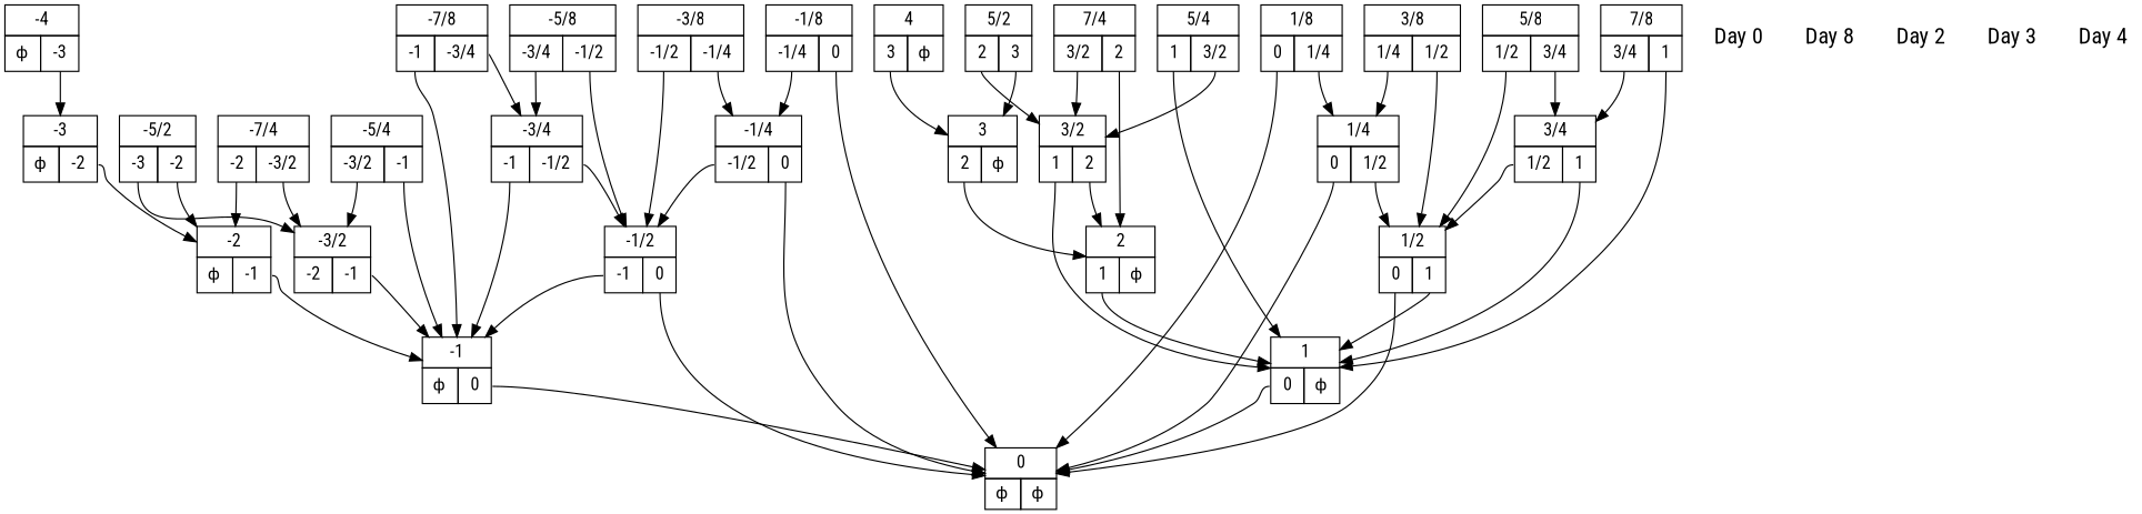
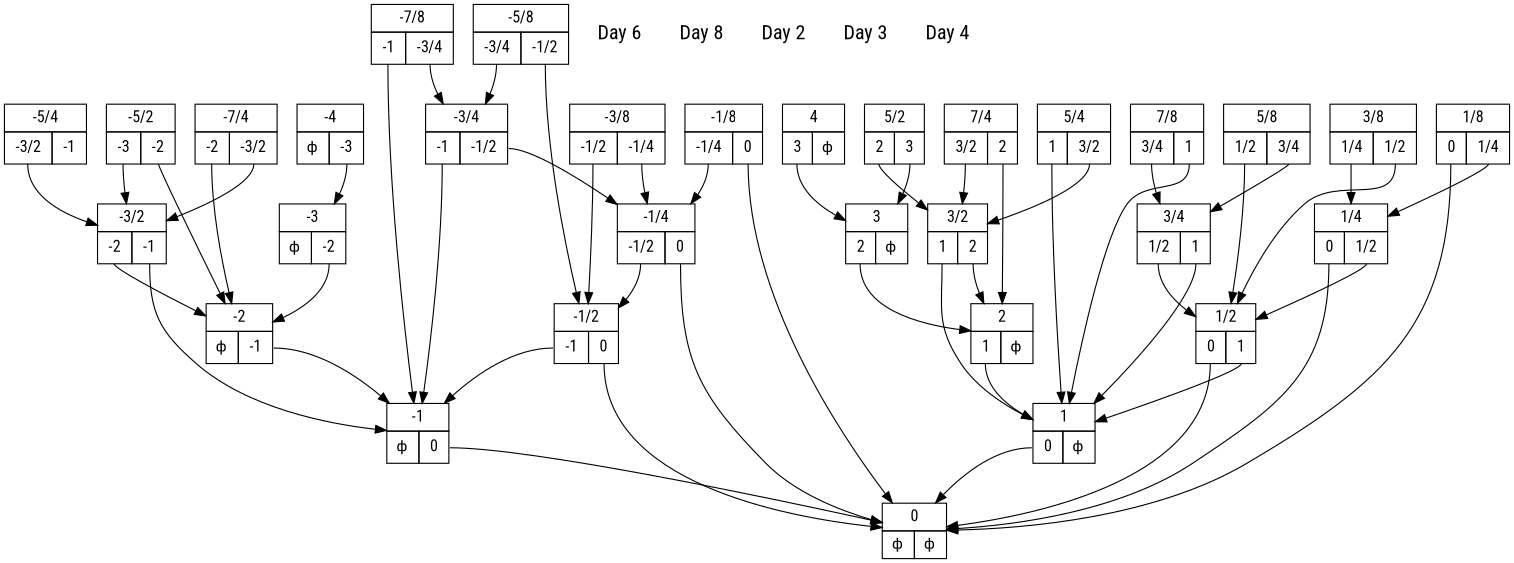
  digraph {
    fontname="Roboto Condensed"
    node [fontname="Roboto Condensed" margin=0 shape=none]
    edge [fontname="Roboto Condensed" tailport=R]
    n1 [label=<<TABLE BORDER="0" CELLBORDER="1" CELLSPACING="0" CELLPADDING="4">          <TR><TD COLSPAN="2">0</TD></TR>          <TR><TD PORT="L"> ϕ </TD><TD PORT="R"> ϕ </TD></TR>          </TABLE>>]
-   n2 [fontsize=18 label="Day 0" margin=""]
+   n2 [fontsize=18 label="Day 6" margin=""]
    n3 [fontsize=18 label="Day 8" margin=""]
    n4 [label=<<TABLE BORDER="0" CELLBORDER="1" CELLSPACING="0" CELLPADDING="4">          <TR><TD COLSPAN="2">-1</TD></TR>          <TR><TD PORT="L"> ϕ </TD><TD PORT="R"> <TABLE BORDER="0" CELLBORDER="0" CELLPADDING="0"><TR><TD PORT="0,1"> 0 </TD> &nbsp; </TR></TABLE> </TD></TR>          </TABLE>>]
    n5 [label=<<TABLE BORDER="0" CELLBORDER="1" CELLSPACING="0" CELLPADDING="4">          <TR><TD COLSPAN="2">1</TD></TR>          <TR><TD PORT="L"> <TABLE BORDER="0" CELLBORDER="0" CELLPADDING="0"><TR><TD PORT="0,1"> 0 </TD> &nbsp; </TR></TABLE> </TD><TD PORT="R"> ϕ </TD></TR>          </TABLE>>]
    n6 [fontsize=18 label="Day 2" margin=""]
    n7 [label=<<TABLE BORDER="0" CELLBORDER="1" CELLSPACING="0" CELLPADDING="4">          <TR><TD COLSPAN="2">-2</TD></TR>          <TR><TD PORT="L"> ϕ </TD><TD PORT="R"> <TABLE BORDER="0" CELLBORDER="0" CELLPADDING="0"><TR><TD PORT="-1,1"> -1 </TD> &nbsp; </TR></TABLE> </TD></TR>          </TABLE>>]
    n8 [label=<<TABLE BORDER="0" CELLBORDER="1" CELLSPACING="0" CELLPADDING="4">          <TR><TD COLSPAN="2">2</TD></TR>          <TR><TD PORT="L"> <TABLE BORDER="0" CELLBORDER="0" CELLPADDING="0"><TR><TD PORT="1,1"> 1 </TD> &nbsp; </TR></TABLE> </TD><TD PORT="R"> ϕ </TD></TR>          </TABLE>>]
    n9 [label=<<TABLE BORDER="0" CELLBORDER="1" CELLSPACING="0" CELLPADDING="4">          <TR><TD COLSPAN="2">1/2</TD></TR>          <TR><TD PORT="L"> <TABLE BORDER="0" CELLBORDER="0" CELLPADDING="0"><TR><TD PORT="0,1"> 0 </TD> &nbsp; </TR></TABLE> </TD><TD PORT="R"> <TABLE BORDER="0" CELLBORDER="0" CELLPADDING="0"><TR><TD PORT="1,1"> 1 </TD> &nbsp; </TR></TABLE> </TD></TR>          </TABLE>>]
    n10 [label=<<TABLE BORDER="0" CELLBORDER="1" CELLSPACING="0" CELLPADDING="4">          <TR><TD COLSPAN="2">-1/2</TD></TR>          <TR><TD PORT="L"> <TABLE BORDER="0" CELLBORDER="0" CELLPADDING="0"><TR><TD PORT="-1,1"> -1 </TD> &nbsp; </TR></TABLE> </TD><TD PORT="R"> <TABLE BORDER="0" CELLBORDER="0" CELLPADDING="0"><TR><TD PORT="0,1"> 0 </TD> &nbsp; </TR></TABLE> </TD></TR>          </TABLE>>]
    n11 [fontsize=18 label="Day 3" margin=""]
    n12 [label=<<TABLE BORDER="0" CELLBORDER="1" CELLSPACING="0" CELLPADDING="4">          <TR><TD COLSPAN="2">-3</TD></TR>          <TR><TD PORT="L"> ϕ </TD><TD PORT="R"> <TABLE BORDER="0" CELLBORDER="0" CELLPADDING="0"><TR><TD PORT="-2,1"> -2 </TD> &nbsp; </TR></TABLE> </TD></TR>          </TABLE>>]
    n13 [label=<<TABLE BORDER="0" CELLBORDER="1" CELLSPACING="0" CELLPADDING="4">          <TR><TD COLSPAN="2">3</TD></TR>          <TR><TD PORT="L"> <TABLE BORDER="0" CELLBORDER="0" CELLPADDING="0"><TR><TD PORT="2,1"> 2 </TD> &nbsp; </TR></TABLE> </TD><TD PORT="R"> ϕ </TD></TR>          </TABLE>>]
    n14 [label=<<TABLE BORDER="0" CELLBORDER="1" CELLSPACING="0" CELLPADDING="4">          <TR><TD COLSPAN="2">1/4</TD></TR>          <TR><TD PORT="L"> <TABLE BORDER="0" CELLBORDER="0" CELLPADDING="0"><TR><TD PORT="0,1"> 0 </TD> &nbsp; </TR></TABLE> </TD><TD PORT="R"> <TABLE BORDER="0" CELLBORDER="0" CELLPADDING="0"><TR><TD PORT="1/2,1"> 1/2 </TD> &nbsp; </TR></TABLE> </TD></TR>          </TABLE>>]
    n15 [label=<<TABLE BORDER="0" CELLBORDER="1" CELLSPACING="0" CELLPADDING="4">          <TR><TD COLSPAN="2">-1/4</TD></TR>          <TR><TD PORT="L"> <TABLE BORDER="0" CELLBORDER="0" CELLPADDING="0"><TR><TD PORT="-1/2,1"> -1/2 </TD> &nbsp; </TR></TABLE> </TD><TD PORT="R"> <TABLE BORDER="0" CELLBORDER="0" CELLPADDING="0"><TR><TD PORT="0,1"> 0 </TD> &nbsp; </TR></TABLE> </TD></TR>          </TABLE>>]
    n16 [label=<<TABLE BORDER="0" CELLBORDER="1" CELLSPACING="0" CELLPADDING="4">          <TR><TD COLSPAN="2">3/4</TD></TR>          <TR><TD PORT="L"> <TABLE BORDER="0" CELLBORDER="0" CELLPADDING="0"><TR><TD PORT="1/2,1"> 1/2 </TD> &nbsp; </TR></TABLE> </TD><TD PORT="R"> <TABLE BORDER="0" CELLBORDER="0" CELLPADDING="0"><TR><TD PORT="1,1"> 1 </TD> &nbsp; </TR></TABLE> </TD></TR>          </TABLE>>]
    n17 [label=<<TABLE BORDER="0" CELLBORDER="1" CELLSPACING="0" CELLPADDING="4">          <TR><TD COLSPAN="2">-3/4</TD></TR>          <TR><TD PORT="L"> <TABLE BORDER="0" CELLBORDER="0" CELLPADDING="0"><TR><TD PORT="-1,1"> -1 </TD> &nbsp; </TR></TABLE> </TD><TD PORT="R"> <TABLE BORDER="0" CELLBORDER="0" CELLPADDING="0"><TR><TD PORT="-1/2,1"> -1/2 </TD> &nbsp; </TR></TABLE> </TD></TR>          </TABLE>>]
    n18 [label=<<TABLE BORDER="0" CELLBORDER="1" CELLSPACING="0" CELLPADDING="4">          <TR><TD COLSPAN="2">3/2</TD></TR>          <TR><TD PORT="L"> <TABLE BORDER="0" CELLBORDER="0" CELLPADDING="0"><TR><TD PORT="1,1"> 1 </TD> &nbsp; </TR></TABLE> </TD><TD PORT="R"> <TABLE BORDER="0" CELLBORDER="0" CELLPADDING="0"><TR><TD PORT="2,1"> 2 </TD> &nbsp; </TR></TABLE> </TD></TR>          </TABLE>>]
    n19 [label=<<TABLE BORDER="0" CELLBORDER="1" CELLSPACING="0" CELLPADDING="4">          <TR><TD COLSPAN="2">-3/2</TD></TR>          <TR><TD PORT="L"> <TABLE BORDER="0" CELLBORDER="0" CELLPADDING="0"><TR><TD PORT="-2,1"> -2 </TD> &nbsp; </TR></TABLE> </TD><TD PORT="R"> <TABLE BORDER="0" CELLBORDER="0" CELLPADDING="0"><TR><TD PORT="-1,1"> -1 </TD> &nbsp; </TR></TABLE> </TD></TR>          </TABLE>>]
    n20 [fontsize=18 label="Day 4" margin=""]
    n21 [label=<<TABLE BORDER="0" CELLBORDER="1" CELLSPACING="0" CELLPADDING="4">          <TR><TD COLSPAN="2">-4</TD></TR>          <TR><TD PORT="L"> ϕ </TD><TD PORT="R"> <TABLE BORDER="0" CELLBORDER="0" CELLPADDING="0"><TR><TD PORT="-3,1"> -3 </TD> &nbsp; </TR></TABLE> </TD></TR>          </TABLE>>]
    n22 [label=<<TABLE BORDER="0" CELLBORDER="1" CELLSPACING="0" CELLPADDING="4">          <TR><TD COLSPAN="2">4</TD></TR>          <TR><TD PORT="L"> <TABLE BORDER="0" CELLBORDER="0" CELLPADDING="0"><TR><TD PORT="3,1"> 3 </TD> &nbsp; </TR></TABLE> </TD><TD PORT="R"> ϕ </TD></TR>          </TABLE>>]
    n23 [label=<<TABLE BORDER="0" CELLBORDER="1" CELLSPACING="0" CELLPADDING="4">          <TR><TD COLSPAN="2">1/8</TD></TR>          <TR><TD PORT="L"> <TABLE BORDER="0" CELLBORDER="0" CELLPADDING="0"><TR><TD PORT="0,1"> 0 </TD> &nbsp; </TR></TABLE> </TD><TD PORT="R"> <TABLE BORDER="0" CELLBORDER="0" CELLPADDING="0"><TR><TD PORT="1/4,1"> 1/4 </TD> &nbsp; </TR></TABLE> </TD></TR>          </TABLE>>]
    n24 [label=<<TABLE BORDER="0" CELLBORDER="1" CELLSPACING="0" CELLPADDING="4">          <TR><TD COLSPAN="2">-1/8</TD></TR>          <TR><TD PORT="L"> <TABLE BORDER="0" CELLBORDER="0" CELLPADDING="0"><TR><TD PORT="-1/4,1"> -1/4 </TD> &nbsp; </TR></TABLE> </TD><TD PORT="R"> <TABLE BORDER="0" CELLBORDER="0" CELLPADDING="0"><TR><TD PORT="0,1"> 0 </TD> &nbsp; </TR></TABLE> </TD></TR>          </TABLE>>]
    n25 [label=<<TABLE BORDER="0" CELLBORDER="1" CELLSPACING="0" CELLPADDING="4">          <TR><TD COLSPAN="2">3/8</TD></TR>          <TR><TD PORT="L"> <TABLE BORDER="0" CELLBORDER="0" CELLPADDING="0"><TR><TD PORT="1/4,1"> 1/4 </TD> &nbsp; </TR></TABLE> </TD><TD PORT="R"> <TABLE BORDER="0" CELLBORDER="0" CELLPADDING="0"><TR><TD PORT="1/2,1"> 1/2 </TD> &nbsp; </TR></TABLE> </TD></TR>          </TABLE>>]
    n26 [label=<<TABLE BORDER="0" CELLBORDER="1" CELLSPACING="0" CELLPADDING="4">          <TR><TD COLSPAN="2">-3/8</TD></TR>          <TR><TD PORT="L"> <TABLE BORDER="0" CELLBORDER="0" CELLPADDING="0"><TR><TD PORT="-1/2,1"> -1/2 </TD> &nbsp; </TR></TABLE> </TD><TD PORT="R"> <TABLE BORDER="0" CELLBORDER="0" CELLPADDING="0"><TR><TD PORT="-1/4,1"> -1/4 </TD> &nbsp; </TR></TABLE> </TD></TR>          </TABLE>>]
    n27 [label=<<TABLE BORDER="0" CELLBORDER="1" CELLSPACING="0" CELLPADDING="4">          <TR><TD COLSPAN="2">5/8</TD></TR>          <TR><TD PORT="L"> <TABLE BORDER="0" CELLBORDER="0" CELLPADDING="0"><TR><TD PORT="1/2,1"> 1/2 </TD> &nbsp; </TR></TABLE> </TD><TD PORT="R"> <TABLE BORDER="0" CELLBORDER="0" CELLPADDING="0"><TR><TD PORT="3/4,1"> 3/4 </TD> &nbsp; </TR></TABLE> </TD></TR>          </TABLE>>]
    n28 [label=<<TABLE BORDER="0" CELLBORDER="1" CELLSPACING="0" CELLPADDING="4">          <TR><TD COLSPAN="2">-5/8</TD></TR>          <TR><TD PORT="L"> <TABLE BORDER="0" CELLBORDER="0" CELLPADDING="0"><TR><TD PORT="-3/4,1"> -3/4 </TD> &nbsp; </TR></TABLE> </TD><TD PORT="R"> <TABLE BORDER="0" CELLBORDER="0" CELLPADDING="0"><TR><TD PORT="-1/2,1"> -1/2 </TD> &nbsp; </TR></TABLE> </TD></TR>          </TABLE>>]
    n29 [label=<<TABLE BORDER="0" CELLBORDER="1" CELLSPACING="0" CELLPADDING="4">          <TR><TD COLSPAN="2">7/8</TD></TR>          <TR><TD PORT="L"> <TABLE BORDER="0" CELLBORDER="0" CELLPADDING="0"><TR><TD PORT="3/4,1"> 3/4 </TD> &nbsp; </TR></TABLE> </TD><TD PORT="R"> <TABLE BORDER="0" CELLBORDER="0" CELLPADDING="0"><TR><TD PORT="1,1"> 1 </TD> &nbsp; </TR></TABLE> </TD></TR>          </TABLE>>]
    n30 [label=<<TABLE BORDER="0" CELLBORDER="1" CELLSPACING="0" CELLPADDING="4">          <TR><TD COLSPAN="2">-7/8</TD></TR>          <TR><TD PORT="L"> <TABLE BORDER="0" CELLBORDER="0" CELLPADDING="0"><TR><TD PORT="-1,1"> -1 </TD> &nbsp; </TR></TABLE> </TD><TD PORT="R"> <TABLE BORDER="0" CELLBORDER="0" CELLPADDING="0"><TR><TD PORT="-3/4,1"> -3/4 </TD> &nbsp; </TR></TABLE> </TD></TR>          </TABLE>>]
    n31 [label=<<TABLE BORDER="0" CELLBORDER="1" CELLSPACING="0" CELLPADDING="4">          <TR><TD COLSPAN="2">5/4</TD></TR>          <TR><TD PORT="L"> <TABLE BORDER="0" CELLBORDER="0" CELLPADDING="0"><TR><TD PORT="1,1"> 1 </TD> &nbsp; </TR></TABLE> </TD><TD PORT="R"> <TABLE BORDER="0" CELLBORDER="0" CELLPADDING="0"><TR><TD PORT="3/2,1"> 3/2 </TD> &nbsp; </TR></TABLE> </TD></TR>          </TABLE>>]
    n32 [label=<<TABLE BORDER="0" CELLBORDER="1" CELLSPACING="0" CELLPADDING="4">          <TR><TD COLSPAN="2">-5/4</TD></TR>          <TR><TD PORT="L"> <TABLE BORDER="0" CELLBORDER="0" CELLPADDING="0"><TR><TD PORT="-3/2,1"> -3/2 </TD> &nbsp; </TR></TABLE> </TD><TD PORT="R"> <TABLE BORDER="0" CELLBORDER="0" CELLPADDING="0"><TR><TD PORT="-1,1"> -1 </TD> &nbsp; </TR></TABLE> </TD></TR>          </TABLE>>]
    n33 [label=<<TABLE BORDER="0" CELLBORDER="1" CELLSPACING="0" CELLPADDING="4">          <TR><TD COLSPAN="2">7/4</TD></TR>          <TR><TD PORT="L"> <TABLE BORDER="0" CELLBORDER="0" CELLPADDING="0"><TR><TD PORT="3/2,1"> 3/2 </TD> &nbsp; </TR></TABLE> </TD><TD PORT="R"> <TABLE BORDER="0" CELLBORDER="0" CELLPADDING="0"><TR><TD PORT="2,1"> 2 </TD> &nbsp; </TR></TABLE> </TD></TR>          </TABLE>>]
    n34 [label=<<TABLE BORDER="0" CELLBORDER="1" CELLSPACING="0" CELLPADDING="4">          <TR><TD COLSPAN="2">-7/4</TD></TR>          <TR><TD PORT="L"> <TABLE BORDER="0" CELLBORDER="0" CELLPADDING="0"><TR><TD PORT="-2,1"> -2 </TD> &nbsp; </TR></TABLE> </TD><TD PORT="R"> <TABLE BORDER="0" CELLBORDER="0" CELLPADDING="0"><TR><TD PORT="-3/2,1"> -3/2 </TD> &nbsp; </TR></TABLE> </TD></TR>          </TABLE>>]
    n35 [label=<<TABLE BORDER="0" CELLBORDER="1" CELLSPACING="0" CELLPADDING="4">          <TR><TD COLSPAN="2">5/2</TD></TR>          <TR><TD PORT="L"> <TABLE BORDER="0" CELLBORDER="0" CELLPADDING="0"><TR><TD PORT="2,1"> 2 </TD> &nbsp; </TR></TABLE> </TD><TD PORT="R"> <TABLE BORDER="0" CELLBORDER="0" CELLPADDING="0"><TR><TD PORT="3,1"> 3 </TD> &nbsp; </TR></TABLE> </TD></TR>          </TABLE>>]
    n36 [label=<<TABLE BORDER="0" CELLBORDER="1" CELLSPACING="0" CELLPADDING="4">          <TR><TD COLSPAN="2">-5/2</TD></TR>          <TR><TD PORT="L"> <TABLE BORDER="0" CELLBORDER="0" CELLPADDING="0"><TR><TD PORT="-3,1"> -3 </TD> &nbsp; </TR></TABLE> </TD><TD PORT="R"> <TABLE BORDER="0" CELLBORDER="0" CELLPADDING="0"><TR><TD PORT="-2,1"> -2 </TD> &nbsp; </TR></TABLE> </TD></TR>          </TABLE>>]
    n4 -> n1
    n5 -> n1 [tailport=L]
    n7 -> n4
    n8 -> n5 [tailport=L]
    n9 -> n1 [tailport=L]
    n9 -> n5
    n10 -> n1
    n10 -> n4 [tailport=L]
    n12 -> n7
    n13 -> n8 [tailport=L]
    n14 -> n1 [tailport=L]
    n14 -> n9
    n15 -> n1
    n15 -> n10 [tailport=L]
    n16 -> n5
    n16 -> n9 [tailport=L]
    n17 -> n4 [tailport=L]
-   n17 -> n10
+   n17 -> n15
    n18 -> n5 [tailport=L]
    n18 -> n8
    n19 -> n4
+   n19 -> n7 [tailport=L]
    n21 -> n12
    n22 -> n13 [tailport=L]
    n23 -> n1 [tailport=L]
    n23 -> n14
    n24 -> n1
    n24 -> n15 [tailport=L]
    n25 -> n9
    n25 -> n14 [tailport=L]
    n26 -> n10 [tailport=L]
    n26 -> n15
    n27 -> n9 [tailport=L]
    n27 -> n16
    n28 -> n10
    n28 -> n17 [tailport=L]
    n29 -> n5
    n29 -> n16 [tailport=L]
    n30 -> n4 [tailport=L]
    n30 -> n17
    n31 -> n5 [tailport=L]
    n31 -> n18
-   n32 -> n4
    n32 -> n19 [tailport=L]
    n33 -> n8
    n33 -> n18 [tailport=L]
    n34 -> n7 [tailport=L]
    n34 -> n19
    n35 -> n13
    n35 -> n18 [tailport=L]
    n36 -> n7
    n36 -> n19 [tailport=L]
  }
